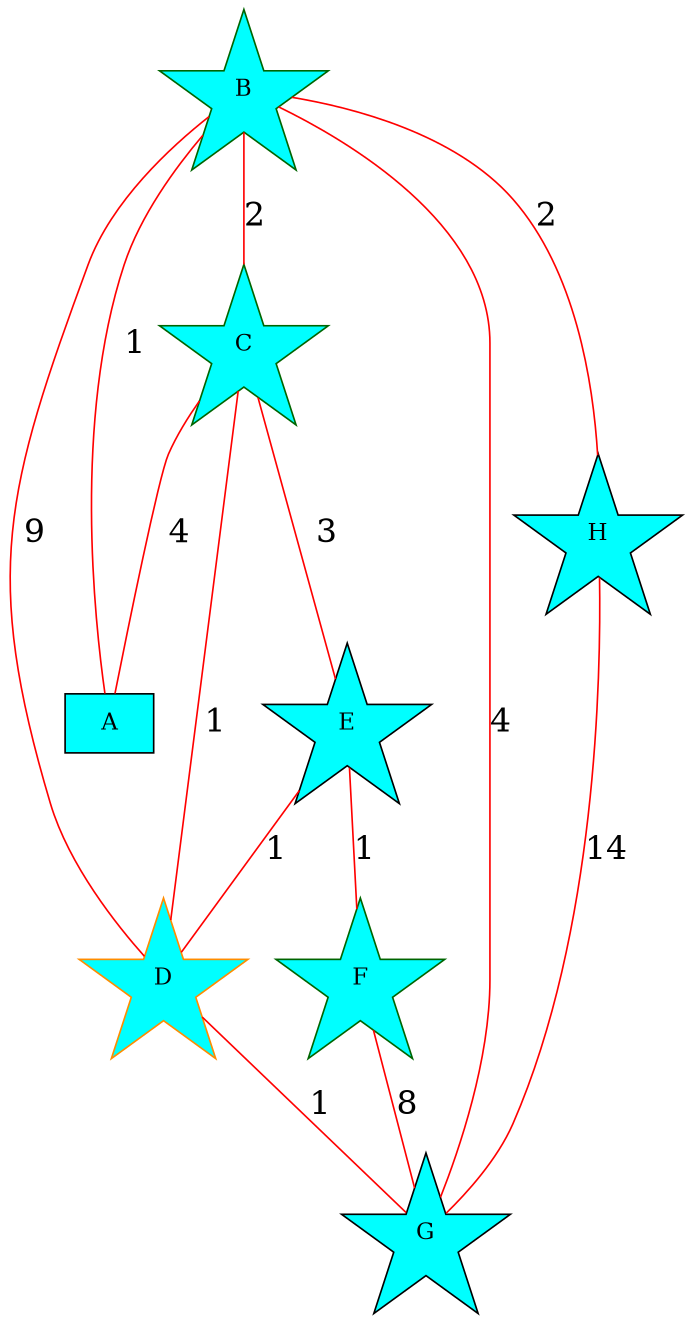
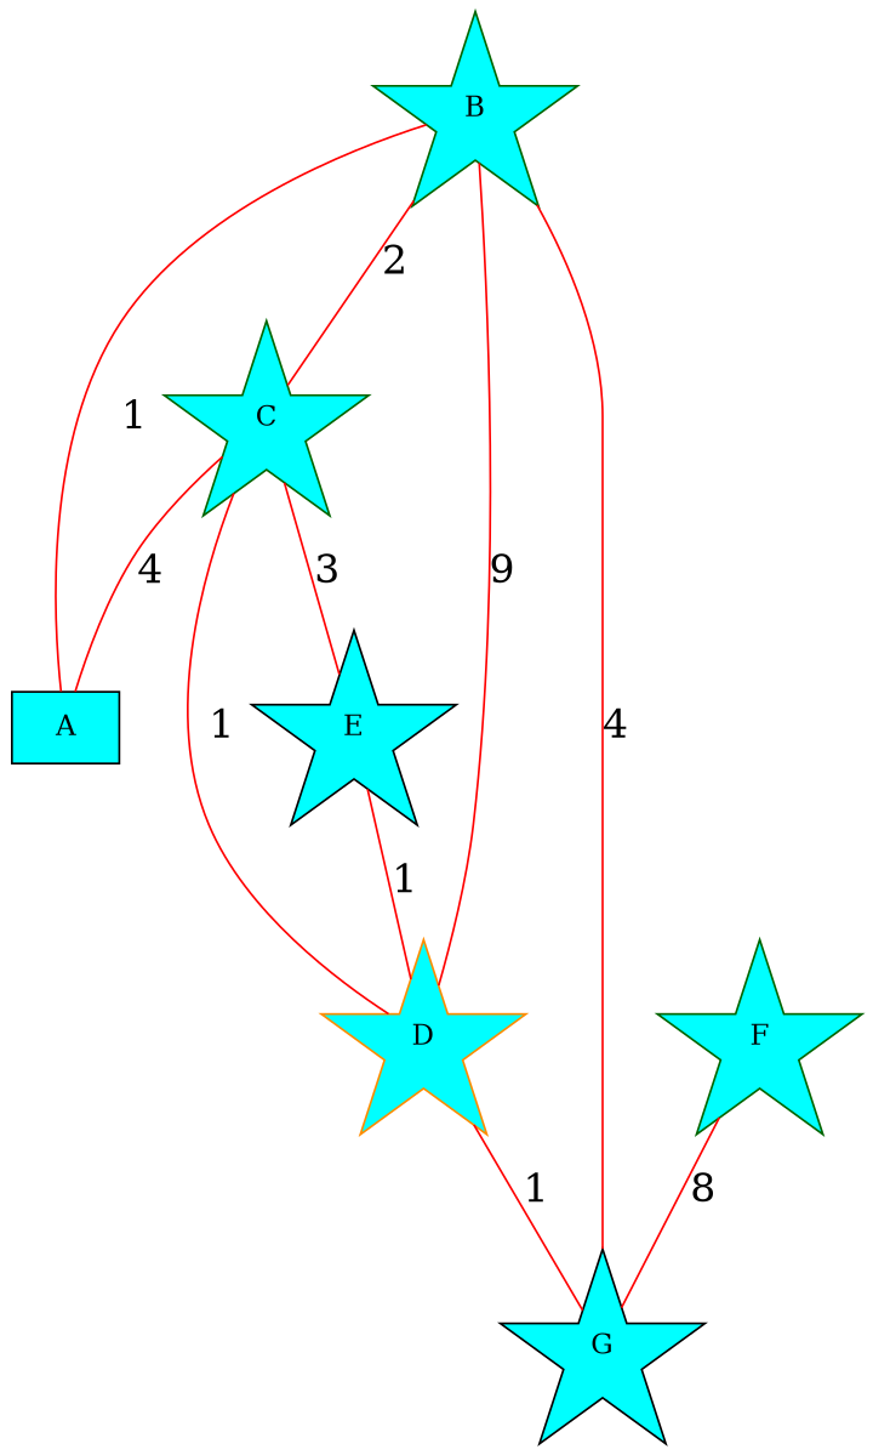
  graph {
    fontname="DejaVu Serif"
    node [color=black fillcolor=aqua fontname="DejaVu Serif" shape=star style=filled]
    edge [color=red fontname="DejaVu Serif" fontsize="20pt"]
    A [shape=box]
    B [color=darkgreen]
    C [color=darkgreen]
    D [color=darkorange]
    G
-   H
    E
    F [color=darkgreen]
    B -- A [label=1]
    B -- C [label=2]
    B -- D [label=9]
    B -- G [label=4]
-   B -- H [label=2]
    C -- A [label=4]
    C -- D [label=1]
    C -- E [label=3]
    D -- G [label=1]
-   H -- G [label=14]
    E -- D [label=1]
-   E -- F [label=1]
    F -- G [label=8]
  }
